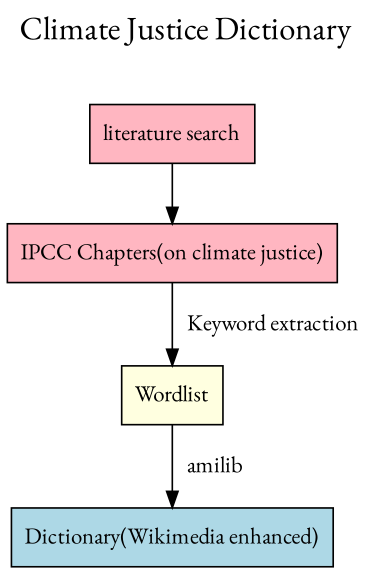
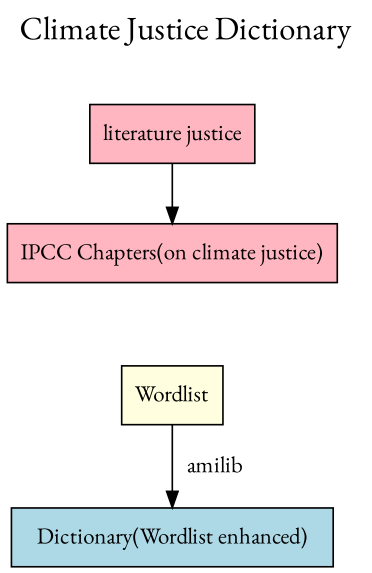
  digraph {
    fontname="EB Garamond"
    fontsize=20
    label="Climate Justice Dictionary"
    labelloc=t
    node [fillcolor=lightpink fontname="EB Garamond" shape=box style=filled]
    edge [color=black fontname="EB Garamond"]
-   n1 [label="literature search"]
+   n1 [label="literature justice"]
    n2 [label="IPCC Chapters(on climate justice)"]
    n3 [fillcolor=lightyellow label=Wordlist]
-   n4 [fillcolor=lightblue label="Dictionary(Wikimedia enhanced)"]
+   n4 [fillcolor=lightblue label="Dictionary(Wordlist enhanced)"]
    n1 -> n2
-   n2 -> n3 [label="   Keyword extraction "]
    n3 -> n4 [label="   amilib"]
  }
